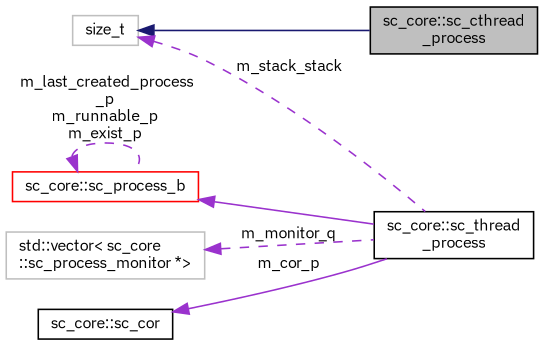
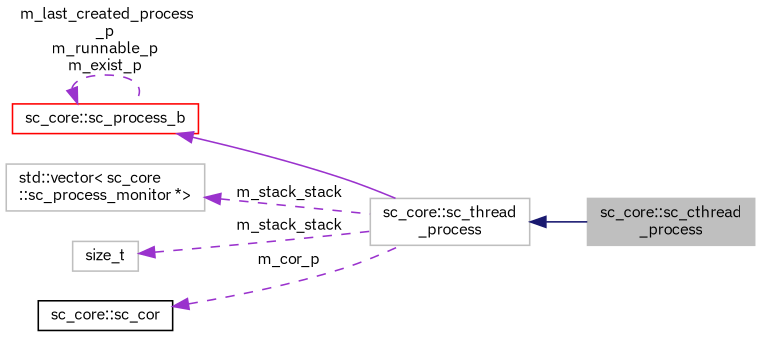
  digraph {
    fontname="IBM Plex Sans"
    rankdir=LR
    node [color=black fillcolor=white fontname="IBM Plex Sans" fontsize=10 shape=record style=filled]
    edge [color=darkorchid3 dir=back fontname="IBM Plex Sans" fontsize=10 labelfontname=FreeSans labelfontsize=10 style=dashed]
-   n1 [fillcolor=grey75 fontcolor=black height=0.2 label="sc_core::sc_cthread\l_process" width=0.4]
-   n2 [height=0.2 label="sc_core::sc_thread\l_process" width=0.4]
+   n1 [color=grey75 fillcolor=grey75 fontcolor=black height=0.2 label="sc_core::sc_cthread\l_process" width=0.4]
+   n2 [color=grey75 height=0.2 label="sc_core::sc_thread\l_process" width=0.4]
    n3 [color=red height=0.2 label="sc_core::sc_process_b" width=0.4]
    n4 [color=grey75 height=0.2 label="std::vector\< sc_core\l::sc_process_monitor *\>" width=0.4]
    n5 [color=grey75 height=0.2 label=size_t width=0.4]
    n6 [height=0.2 label="sc_core::sc_cor" width=0.4]
-   n5 -> n1 [color=midnightblue style=solid]
+   n2 -> n1 [color=midnightblue style=solid]
    n3 -> n2 [style=solid]
    n3 -> n3 [label=" m_last_created_process\l_p\nm_runnable_p\nm_exist_p"]
-   n4 -> n2 [label=" m_monitor_q"]
+   n4 -> n2 [label=" m_stack_stack"]
    n5 -> n2 [label=" m_stack_stack"]
-   n6 -> n2 [label=" m_cor_p" style=solid]
+   n6 -> n2 [label=" m_cor_p"]
  }
